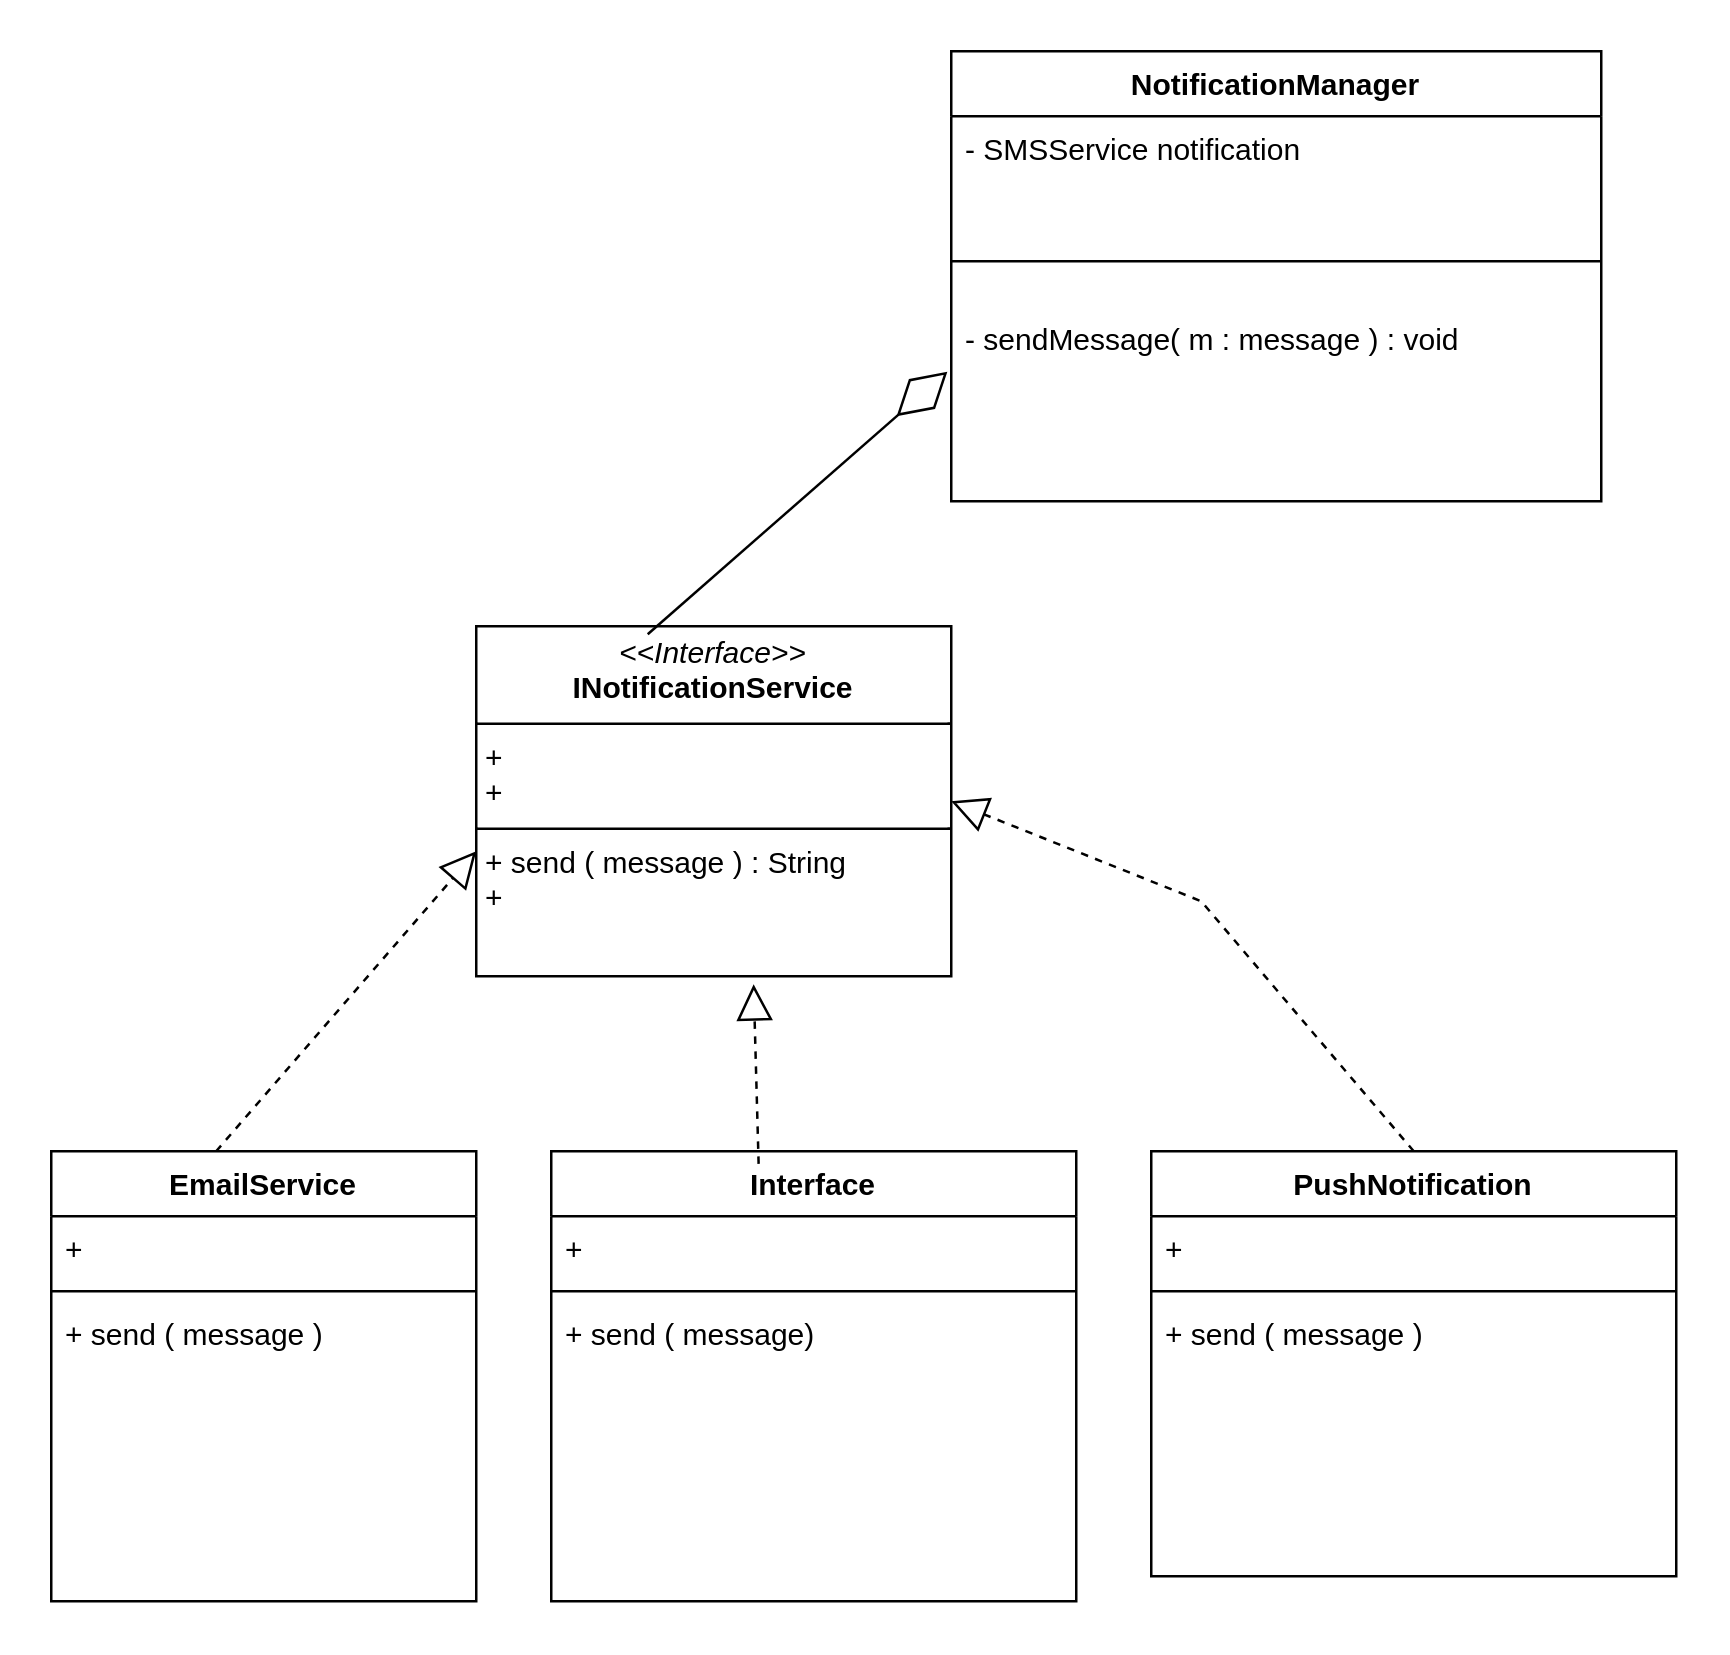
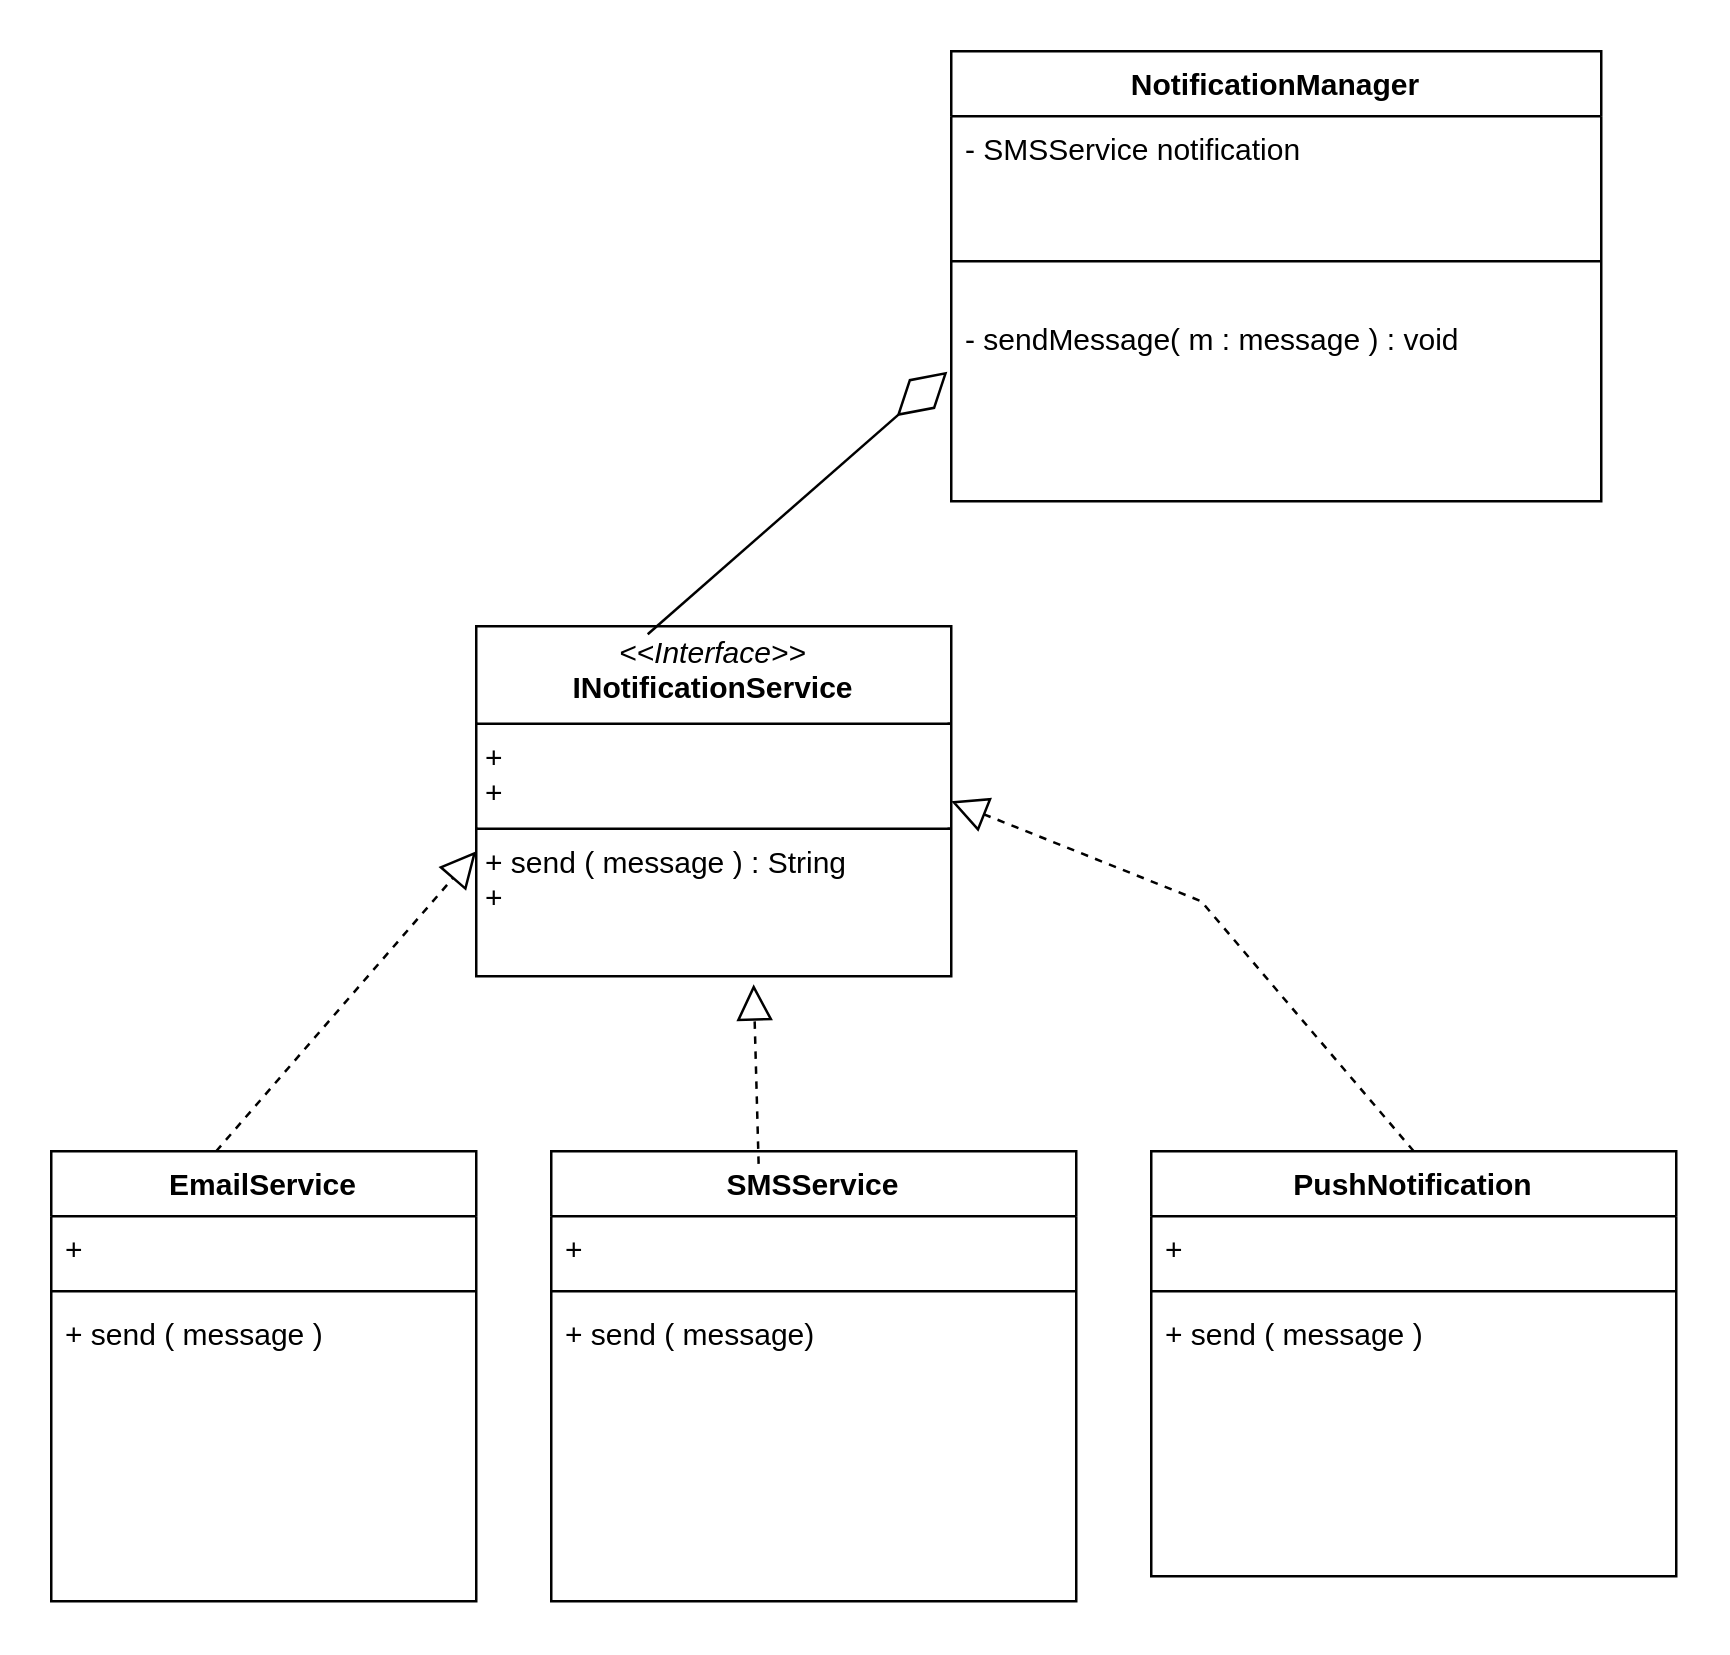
  <mxCell id="0" />
  <mxCell id="1" parent="0" />
  <mxCell id="2" value="&lt;p style=&quot;margin:0px;margin-top:4px;text-align:center;&quot;&gt;&lt;i&gt;&amp;lt;&amp;lt;Interface&amp;gt;&amp;gt;&lt;/i&gt;&lt;br&gt;&lt;b&gt;INotificationService&lt;/b&gt;&lt;/p&gt;&lt;hr size=&quot;1&quot; style=&quot;border-style:solid;&quot;&gt;&lt;p style=&quot;margin:0px;margin-left:4px;&quot;&gt;+&amp;nbsp;&lt;br&gt;+&amp;nbsp;&lt;/p&gt;&lt;hr size=&quot;1&quot; style=&quot;border-style:solid;&quot;&gt;&lt;p style=&quot;margin:0px;margin-left:4px;&quot;&gt;+ send ( message ) : String&amp;nbsp;&lt;br&gt;+&amp;nbsp;&lt;/p&gt;" style="verticalAlign=top;align=left;overflow=fill;html=1;whiteSpace=wrap;" parent="1" vertex="1"><mxGeometry x="190" y="250" width="190" height="140" as="geometry" /></mxCell>
  <mxCell id="3" value="EmailService" style="swimlane;fontStyle=1;align=center;verticalAlign=top;childLayout=stackLayout;horizontal=1;startSize=26;horizontalStack=0;resizeParent=1;resizeParentMax=0;resizeLast=0;collapsible=1;marginBottom=0;whiteSpace=wrap;html=1;" parent="1" vertex="1"><mxGeometry x="20" y="460" width="170" height="180" as="geometry" /></mxCell>
  <mxCell id="4" value="+&amp;nbsp;" style="text;strokeColor=none;fillColor=none;align=left;verticalAlign=top;spacingLeft=4;spacingRight=4;overflow=hidden;rotatable=0;points=[[0,0.5],[1,0.5]];portConstraint=eastwest;whiteSpace=wrap;html=1;" parent="3" vertex="1"><mxGeometry y="26" width="170" height="26" as="geometry" /></mxCell>
  <mxCell id="5" value="" style="line;strokeWidth=1;fillColor=none;align=left;verticalAlign=middle;spacingTop=-1;spacingLeft=3;spacingRight=3;rotatable=0;labelPosition=right;points=[];portConstraint=eastwest;strokeColor=inherit;" parent="3" vertex="1"><mxGeometry y="52" width="170" height="8" as="geometry" /></mxCell>
  <mxCell id="6" value="+ send ( message )&amp;nbsp;" style="text;strokeColor=none;fillColor=none;align=left;verticalAlign=top;spacingLeft=4;spacingRight=4;overflow=hidden;rotatable=0;points=[[0,0.5],[1,0.5]];portConstraint=eastwest;whiteSpace=wrap;html=1;" parent="3" vertex="1"><mxGeometry y="60" width="170" height="120" as="geometry" /></mxCell>
- <mxCell id="7" value="Interface" style="swimlane;fontStyle=1;align=center;verticalAlign=top;childLayout=stackLayout;horizontal=1;startSize=26;horizontalStack=0;resizeParent=1;resizeParentMax=0;resizeLast=0;collapsible=1;marginBottom=0;whiteSpace=wrap;html=1;" parent="1" vertex="1"><mxGeometry x="220" y="460" width="210" height="180" as="geometry" /></mxCell>
+ <mxCell id="7" value="SMSService" style="swimlane;fontStyle=1;align=center;verticalAlign=top;childLayout=stackLayout;horizontal=1;startSize=26;horizontalStack=0;resizeParent=1;resizeParentMax=0;resizeLast=0;collapsible=1;marginBottom=0;whiteSpace=wrap;html=1;" parent="1" vertex="1"><mxGeometry x="220" y="460" width="210" height="180" as="geometry" /></mxCell>
  <mxCell id="8" value="+&amp;nbsp;" style="text;strokeColor=none;fillColor=none;align=left;verticalAlign=top;spacingLeft=4;spacingRight=4;overflow=hidden;rotatable=0;points=[[0,0.5],[1,0.5]];portConstraint=eastwest;whiteSpace=wrap;html=1;" parent="7" vertex="1"><mxGeometry y="26" width="210" height="26" as="geometry" /></mxCell>
  <mxCell id="9" value="" style="line;strokeWidth=1;fillColor=none;align=left;verticalAlign=middle;spacingTop=-1;spacingLeft=3;spacingRight=3;rotatable=0;labelPosition=right;points=[];portConstraint=eastwest;strokeColor=inherit;" parent="7" vertex="1"><mxGeometry y="52" width="210" height="8" as="geometry" /></mxCell>
  <mxCell id="10" value="+ send ( message)&amp;nbsp;" style="text;strokeColor=none;fillColor=none;align=left;verticalAlign=top;spacingLeft=4;spacingRight=4;overflow=hidden;rotatable=0;points=[[0,0.5],[1,0.5]];portConstraint=eastwest;whiteSpace=wrap;html=1;" parent="7" vertex="1"><mxGeometry y="60" width="210" height="120" as="geometry" /></mxCell>
  <mxCell id="11" value="PushNotification" style="swimlane;fontStyle=1;align=center;verticalAlign=top;childLayout=stackLayout;horizontal=1;startSize=26;horizontalStack=0;resizeParent=1;resizeParentMax=0;resizeLast=0;collapsible=1;marginBottom=0;whiteSpace=wrap;html=1;" parent="1" vertex="1"><mxGeometry x="460" y="460" width="210" height="170" as="geometry" /></mxCell>
  <mxCell id="12" value="+&amp;nbsp;" style="text;strokeColor=none;fillColor=none;align=left;verticalAlign=top;spacingLeft=4;spacingRight=4;overflow=hidden;rotatable=0;points=[[0,0.5],[1,0.5]];portConstraint=eastwest;whiteSpace=wrap;html=1;" parent="11" vertex="1"><mxGeometry y="26" width="210" height="26" as="geometry" /></mxCell>
  <mxCell id="13" value="" style="line;strokeWidth=1;fillColor=none;align=left;verticalAlign=middle;spacingTop=-1;spacingLeft=3;spacingRight=3;rotatable=0;labelPosition=right;points=[];portConstraint=eastwest;strokeColor=inherit;" parent="11" vertex="1"><mxGeometry y="52" width="210" height="8" as="geometry" /></mxCell>
  <mxCell id="14" value="+ send ( message )&amp;nbsp;" style="text;strokeColor=none;fillColor=none;align=left;verticalAlign=top;spacingLeft=4;spacingRight=4;overflow=hidden;rotatable=0;points=[[0,0.5],[1,0.5]];portConstraint=eastwest;whiteSpace=wrap;html=1;" parent="11" vertex="1"><mxGeometry y="60" width="210" height="110" as="geometry" /></mxCell>
  <mxCell id="15" value="NotificationManager" style="swimlane;fontStyle=1;align=center;verticalAlign=top;childLayout=stackLayout;horizontal=1;startSize=26;horizontalStack=0;resizeParent=1;resizeParentMax=0;resizeLast=0;collapsible=1;marginBottom=0;whiteSpace=wrap;html=1;" parent="1" vertex="1"><mxGeometry x="380" y="20" width="260" height="180" as="geometry" /></mxCell>
  <mxCell id="16" value="- SMSService notification&amp;nbsp;" style="text;strokeColor=none;fillColor=none;align=left;verticalAlign=top;spacingLeft=4;spacingRight=4;overflow=hidden;rotatable=0;points=[[0,0.5],[1,0.5]];portConstraint=eastwest;whiteSpace=wrap;html=1;" parent="15" vertex="1"><mxGeometry y="26" width="260" height="54" as="geometry" /></mxCell>
  <mxCell id="17" value="" style="line;strokeWidth=1;fillColor=none;align=left;verticalAlign=middle;spacingTop=-1;spacingLeft=3;spacingRight=3;rotatable=0;labelPosition=right;points=[];portConstraint=eastwest;strokeColor=inherit;" parent="15" vertex="1"><mxGeometry y="80" width="260" height="8" as="geometry" /></mxCell>
  <mxCell id="18" value="&lt;div&gt;&amp;nbsp;&lt;/div&gt;&lt;div&gt;- sendMessage( m : message ) : void&lt;/div&gt;" style="text;strokeColor=none;fillColor=none;align=left;verticalAlign=top;spacingLeft=4;spacingRight=4;overflow=hidden;rotatable=0;points=[[0,0.5],[1,0.5]];portConstraint=eastwest;whiteSpace=wrap;html=1;" parent="15" vertex="1"><mxGeometry y="88" width="260" height="92" as="geometry" /></mxCell>
  <mxCell id="19" value="" style="endArrow=block;dashed=1;endFill=0;endSize=12;html=1;rounded=0;exitX=0.388;exitY=0;exitDx=0;exitDy=0;exitPerimeter=0;" parent="1" source="3" edge="1"><mxGeometry width="160" relative="1" as="geometry"><mxPoint x="30" y="340" as="sourcePoint" /><mxPoint x="190" y="340" as="targetPoint" /></mxGeometry></mxCell>
  <mxCell id="20" value="" style="endArrow=block;dashed=1;endFill=0;endSize=12;html=1;rounded=0;exitX=0.395;exitY=0.028;exitDx=0;exitDy=0;exitPerimeter=0;entryX=0.584;entryY=1.023;entryDx=0;entryDy=0;entryPerimeter=0;" parent="1" source="7" edge="1" target="2"><mxGeometry width="160" relative="1" as="geometry"><mxPoint x="230" y="540" as="sourcePoint" /><mxPoint x="334" y="420" as="targetPoint" /></mxGeometry></mxCell>
  <mxCell id="21" value="" style="endArrow=block;dashed=1;endFill=0;endSize=12;html=1;rounded=0;exitX=0.5;exitY=0;exitDx=0;exitDy=0;entryX=1;entryY=0.5;entryDx=0;entryDy=0;" parent="1" source="11" target="2" edge="1"><mxGeometry width="160" relative="1" as="geometry"><mxPoint x="490" y="310" as="sourcePoint" /><mxPoint x="500" y="316" as="targetPoint" /><Array as="points"><mxPoint x="480" y="360" /></Array></mxGeometry></mxCell>
  <mxCell id="22" value="" style="endArrow=diamondThin;endFill=0;endSize=24;html=1;rounded=0;entryX=-0.006;entryY=0.437;entryDx=0;entryDy=0;entryPerimeter=0;exitX=0.361;exitY=0.023;exitDx=0;exitDy=0;exitPerimeter=0;" edge="1" parent="1" source="2" target="18"><mxGeometry width="160" relative="1" as="geometry"><mxPoint x="100" y="290" as="sourcePoint" /><mxPoint x="160" y="300" as="targetPoint" /></mxGeometry></mxCell>
